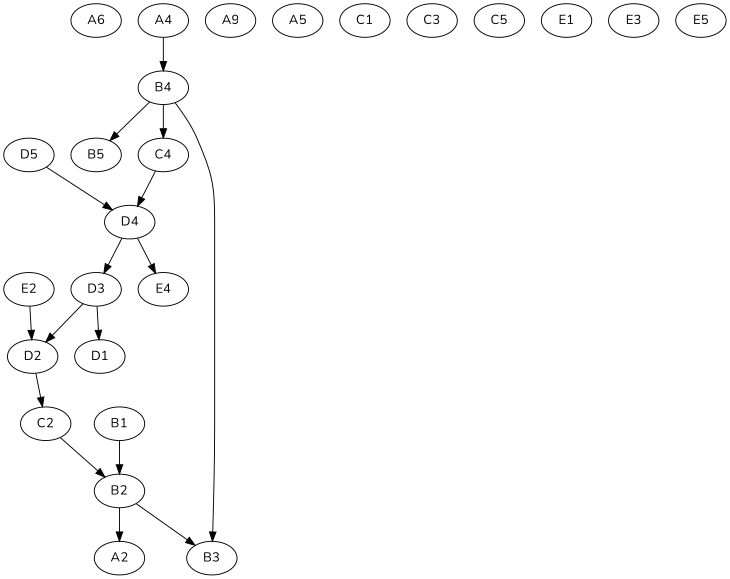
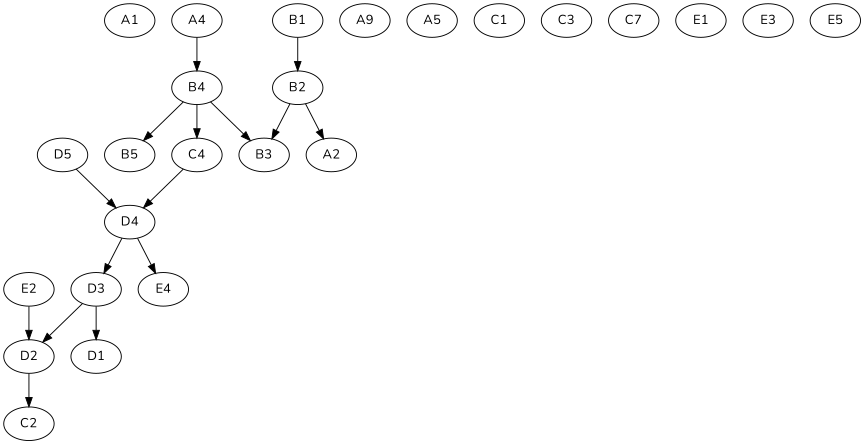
  digraph {
    fontname=Nunito
    node [fontname=Nunito x=50 y=50]
    edge [distance=1 fontname=Nunito]
-   A1 [label=A6]
+   A1
    A2 [x=100]
    n3 [label=A9 x=150]
    A4 [x=200]
    B4 [x=200 y=100]
    B3 [x=150 y=100]
    B5 [x=250 y=100]
    C4 [x=200 y=150]
    A5 [x=250]
    B1 [passenger="pA:B1->D4@rate=1/1000,pC:B1->D4@rate=1/1000" y=100]
    B2 [x=100 y=100]
    D4 [x=200 y=200]
    C1 [y=150]
    C2 [x=100 y=150]
    C3 [x=150 y=150]
    D3 [x=150 y=200]
    E4 [x=200 y=250]
-   C5 [x=250 y=150]
+   C5 [x=250 y=150 label=C7]
    D1 [y=200]
    D2 [x=100 y=200]
    D5 [x=250 y=200]
    E1 [y=250]
    E2 [passenger="pB:E2->D4@rate=1/1000,pD:E2->D4@rate=1/1000" x=100 y=250]
    E3 [x=150 y=250]
    E5 [x=250 y=250]
    A4 -> B4
    B4 -> B3
    B4 -> B5
    B4 -> C4
    C4 -> D4
    B1 -> B2
    B2 -> A2
    B2 -> B3
    D4 -> D3
    D4 -> E4
-   C2 -> B2
    D3 -> D1
    D3 -> D2
    D2 -> C2
    D5 -> D4
    E2 -> D2
  }
